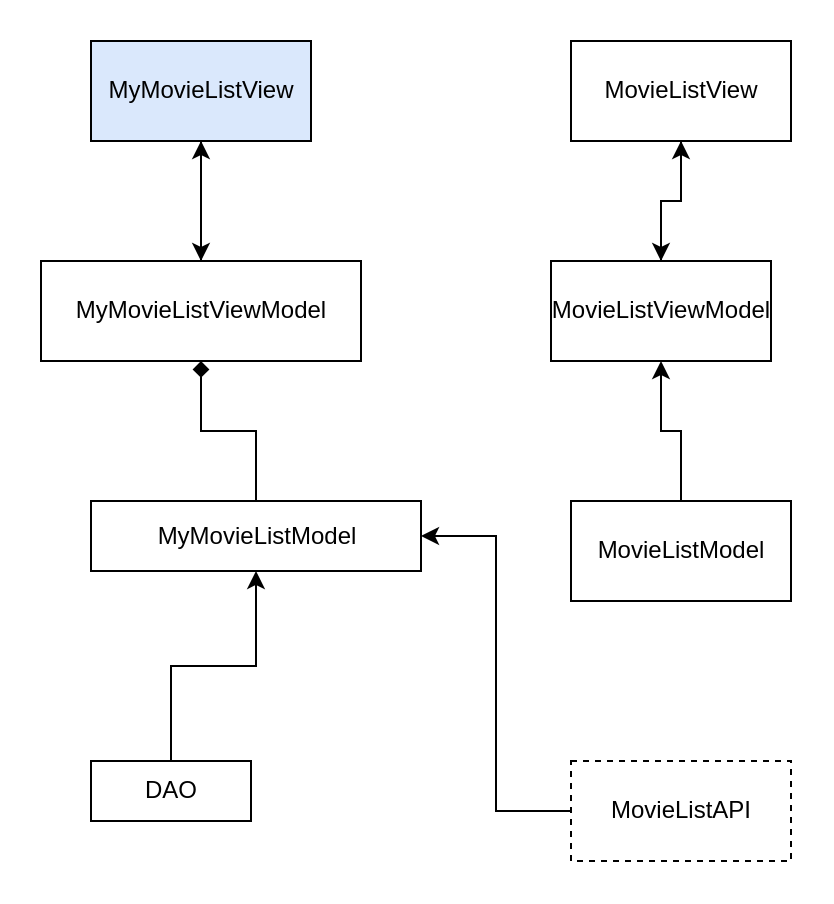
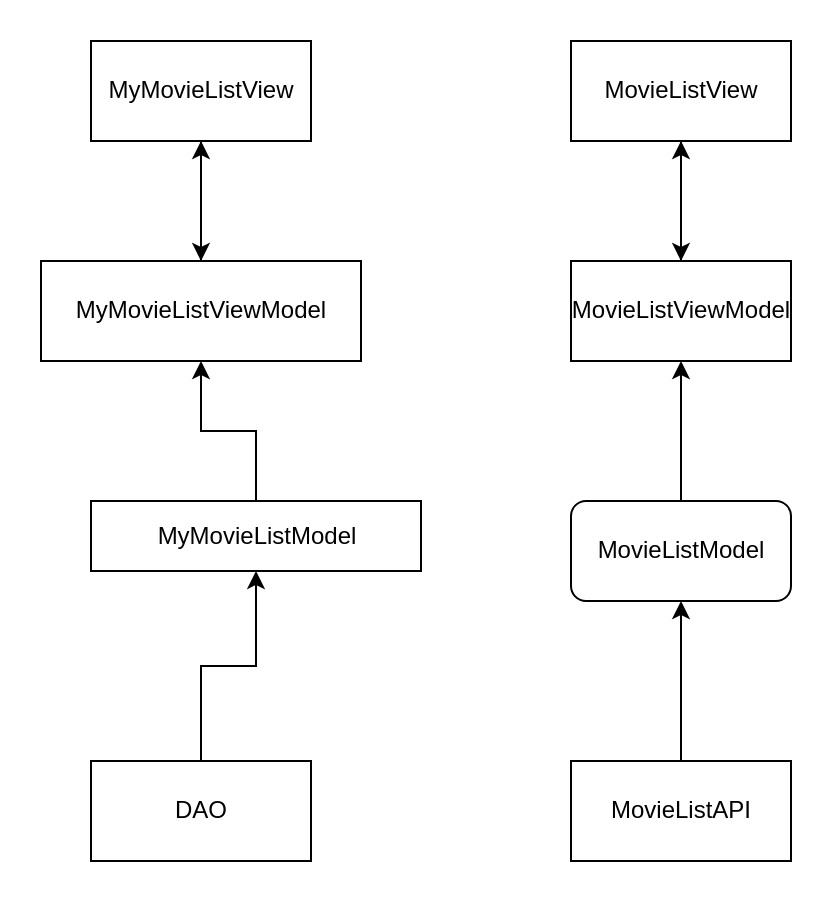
  <mxCell id="0" />
  <mxCell id="1" parent="0" />
  <mxCell id="2" style="edgeStyle=orthogonalEdgeStyle;rounded=0;orthogonalLoop=1;jettySize=auto;html=1;" edge="1" parent="1" source="3" target="5"><mxGeometry relative="1" as="geometry" /></mxCell>
  <mxCell id="3" value="MovieListView" style="html=1;" vertex="1" parent="1"><mxGeometry x="285" y="20" width="110" height="50" as="geometry" /></mxCell>
  <mxCell id="4" style="edgeStyle=orthogonalEdgeStyle;rounded=0;orthogonalLoop=1;jettySize=auto;html=1;entryX=0.5;entryY=1;entryDx=0;entryDy=0;" edge="1" parent="1" source="5" target="3"><mxGeometry relative="1" as="geometry" /></mxCell>
- <mxCell id="5" value="MovieListViewModel" style="html=1;" vertex="1" parent="1"><mxGeometry x="275" y="130" width="110" height="50" as="geometry" /></mxCell>
+ <mxCell id="5" value="MovieListViewModel" style="html=1;" vertex="1" parent="1"><mxGeometry x="285" y="130" width="110" height="50" as="geometry" /></mxCell>
  <mxCell id="6" style="edgeStyle=orthogonalEdgeStyle;rounded=0;orthogonalLoop=1;jettySize=auto;html=1;" edge="1" parent="1" source="7" target="5"><mxGeometry relative="1" as="geometry" /></mxCell>
- <mxCell id="7" value="MovieListModel" style="html=1;" vertex="1" parent="1"><mxGeometry x="285" y="250" width="110" height="50" as="geometry" /></mxCell>
- <mxCell id="9" style="edgeStyle=orthogonalEdgeStyle;rounded=0;orthogonalLoop=1;jettySize=auto;html=1;entryX=1;entryY=0.5;entryDx=0;entryDy=0;" edge="1" parent="1" source="10" target="14"><mxGeometry relative="1" as="geometry" /></mxCell>
- <mxCell id="10" value="MovieListAPI" style="html=1;dashed=1;" vertex="1" parent="1"><mxGeometry x="285" y="380" width="110" height="50" as="geometry" /></mxCell>
+ <mxCell id="7" value="MovieListModel" style="html=1;rounded=1;" vertex="1" parent="1"><mxGeometry x="285" y="250" width="110" height="50" as="geometry" /></mxCell>
+ <mxCell id="8" style="edgeStyle=orthogonalEdgeStyle;rounded=0;orthogonalLoop=1;jettySize=auto;html=1;entryX=0.5;entryY=1;entryDx=0;entryDy=0;" edge="1" parent="1" source="10" target="7"><mxGeometry relative="1" as="geometry" /></mxCell>
+ <mxCell id="10" value="MovieListAPI" style="html=1;" vertex="1" parent="1"><mxGeometry x="285" y="380" width="110" height="50" as="geometry" /></mxCell>
  <mxCell id="11" style="edgeStyle=orthogonalEdgeStyle;rounded=0;orthogonalLoop=1;jettySize=auto;html=1;entryX=0.5;entryY=1;entryDx=0;entryDy=0;" edge="1" parent="1" source="12" target="14"><mxGeometry relative="1" as="geometry" /></mxCell>
- <mxCell id="12" value="DAO" style="html=1;" vertex="1" parent="1"><mxGeometry x="45" y="380" width="80" height="30" as="geometry" /></mxCell>
- <mxCell id="13" style="edgeStyle=orthogonalEdgeStyle;rounded=0;orthogonalLoop=1;jettySize=auto;html=1;endArrow=diamond;" edge="1" parent="1" source="14" target="16"><mxGeometry relative="1" as="geometry" /></mxCell>
+ <mxCell id="12" value="DAO" style="html=1;" vertex="1" parent="1"><mxGeometry x="45" y="380" width="110" height="50" as="geometry" /></mxCell>
+ <mxCell id="13" style="edgeStyle=orthogonalEdgeStyle;rounded=0;orthogonalLoop=1;jettySize=auto;html=1;" edge="1" parent="1" source="14" target="16"><mxGeometry relative="1" as="geometry" /></mxCell>
  <mxCell id="14" value="MyMovieListModel" style="html=1;" vertex="1" parent="1"><mxGeometry x="45" y="250" width="165" height="35" as="geometry" /></mxCell>
  <mxCell id="15" style="edgeStyle=orthogonalEdgeStyle;rounded=0;orthogonalLoop=1;jettySize=auto;html=1;" edge="1" parent="1" source="16" target="18"><mxGeometry relative="1" as="geometry" /></mxCell>
  <mxCell id="16" value="MyMovieListViewModel" style="html=1;" vertex="1" parent="1"><mxGeometry x="20" y="130" width="160" height="50" as="geometry" /></mxCell>
  <mxCell id="17" style="edgeStyle=orthogonalEdgeStyle;rounded=0;orthogonalLoop=1;jettySize=auto;html=1;entryX=0.5;entryY=0;entryDx=0;entryDy=0;" edge="1" parent="1" source="18" target="16"><mxGeometry relative="1" as="geometry" /></mxCell>
- <mxCell id="18" value="MyMovieListView" style="html=1;fillColor=#dae8fc;" vertex="1" parent="1"><mxGeometry x="45" y="20" width="110" height="50" as="geometry" /></mxCell>
+ <mxCell id="18" value="MyMovieListView" style="html=1;" vertex="1" parent="1"><mxGeometry x="45" y="20" width="110" height="50" as="geometry" /></mxCell>
